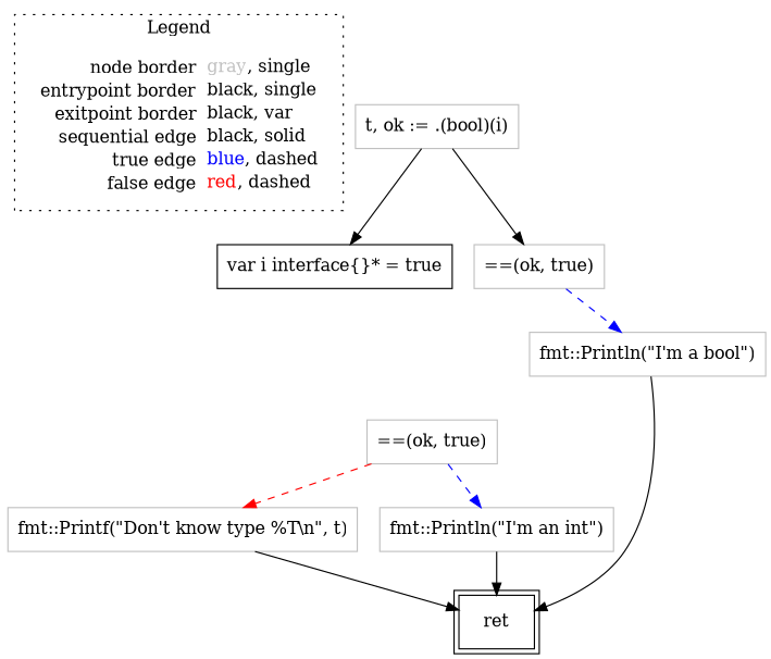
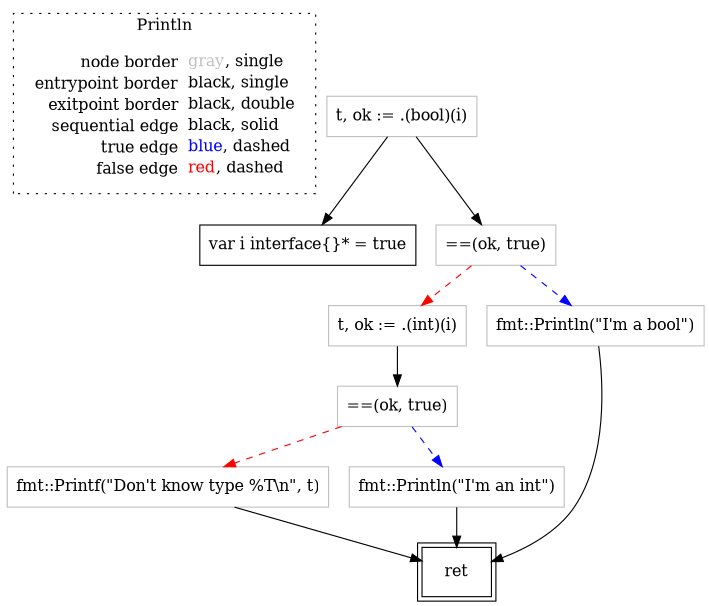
  digraph {
    node [shape=rect color=gray]
    edge [color=black]
-   n1 [label=<<table border="0" cellpadding="2" cellspacing="0" cellborder="0"><tr><td align="right">node border&nbsp;</td><td align="left"><font color="gray">gray</font>, single</td></tr><tr><td align="right">entrypoint border&nbsp;</td><td align="left"><font color="black">black</font>, single</td></tr><tr><td align="right">exitpoint border&nbsp;</td><td align="left"><font color="black">black</font>, var</td></tr><tr><td align="right">sequential edge&nbsp;</td><td align="left"><font color="black">black</font>, solid</td></tr><tr><td align="right">true edge&nbsp;</td><td align="left"><font color="blue">blue</font>, dashed</td></tr><tr><td align="right">false edge&nbsp;</td><td align="left"><font color="red">red</font>, dashed</td></tr></table>> shape=plaintext color=""]
+   n1 [label=<<table border="0" cellpadding="2" cellspacing="0" cellborder="0"><tr><td align="right">node border&nbsp;</td><td align="left"><font color="gray">gray</font>, single</td></tr><tr><td align="right">entrypoint border&nbsp;</td><td align="left"><font color="black">black</font>, single</td></tr><tr><td align="right">exitpoint border&nbsp;</td><td align="left"><font color="black">black</font>, double</td></tr><tr><td align="right">sequential edge&nbsp;</td><td align="left"><font color="black">black</font>, solid</td></tr><tr><td align="right">true edge&nbsp;</td><td align="left"><font color="blue">blue</font>, dashed</td></tr><tr><td align="right">false edge&nbsp;</td><td align="left"><font color="red">red</font>, dashed</td></tr></table>> shape=plaintext color=""]
    n2 [color=black label=<var i interface{}* = true>]
    n3 [label=<t, ok := .(bool)(i)>]
    n4 [label=<==(ok, true)>]
+   n5 [label=<t, ok := .(int)(i)>]
    n6 [label=<fmt::Println(&quot;I'm a bool&quot;)>]
    n7 [label=<==(ok, true)>]
    n8 [label=<fmt::Printf(&quot;Don't know type %T\\n&quot;, t)>]
    n9 [label=<fmt::Println(&quot;I'm an int&quot;)>]
    n10 [color=black label=<ret> peripheries=2]
    subgraph cluster_1 {
-     label=Legend
+     label=Println
      style=dotted
      n1
    }
    n3 -> n2
    n3 -> n4
+   n4 -> n5 [color=red style=dashed]
    n4 -> n6 [color=blue style=dashed]
+   n5 -> n7
    n6 -> n10
    n7 -> n8 [color=red style=dashed]
    n7 -> n9 [color=blue style=dashed]
    n8 -> n10
    n9 -> n10
  }
